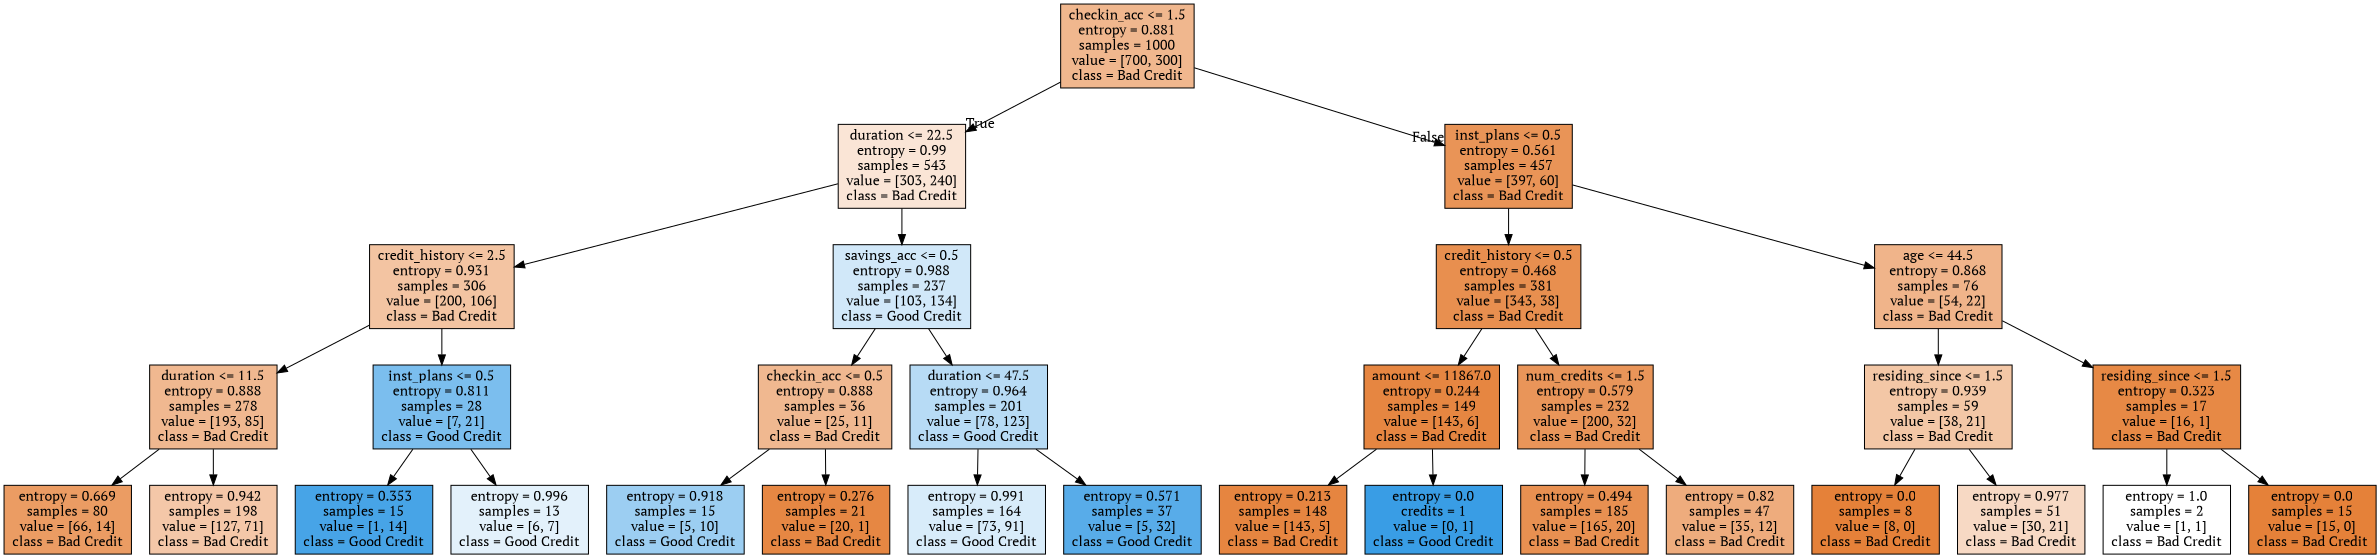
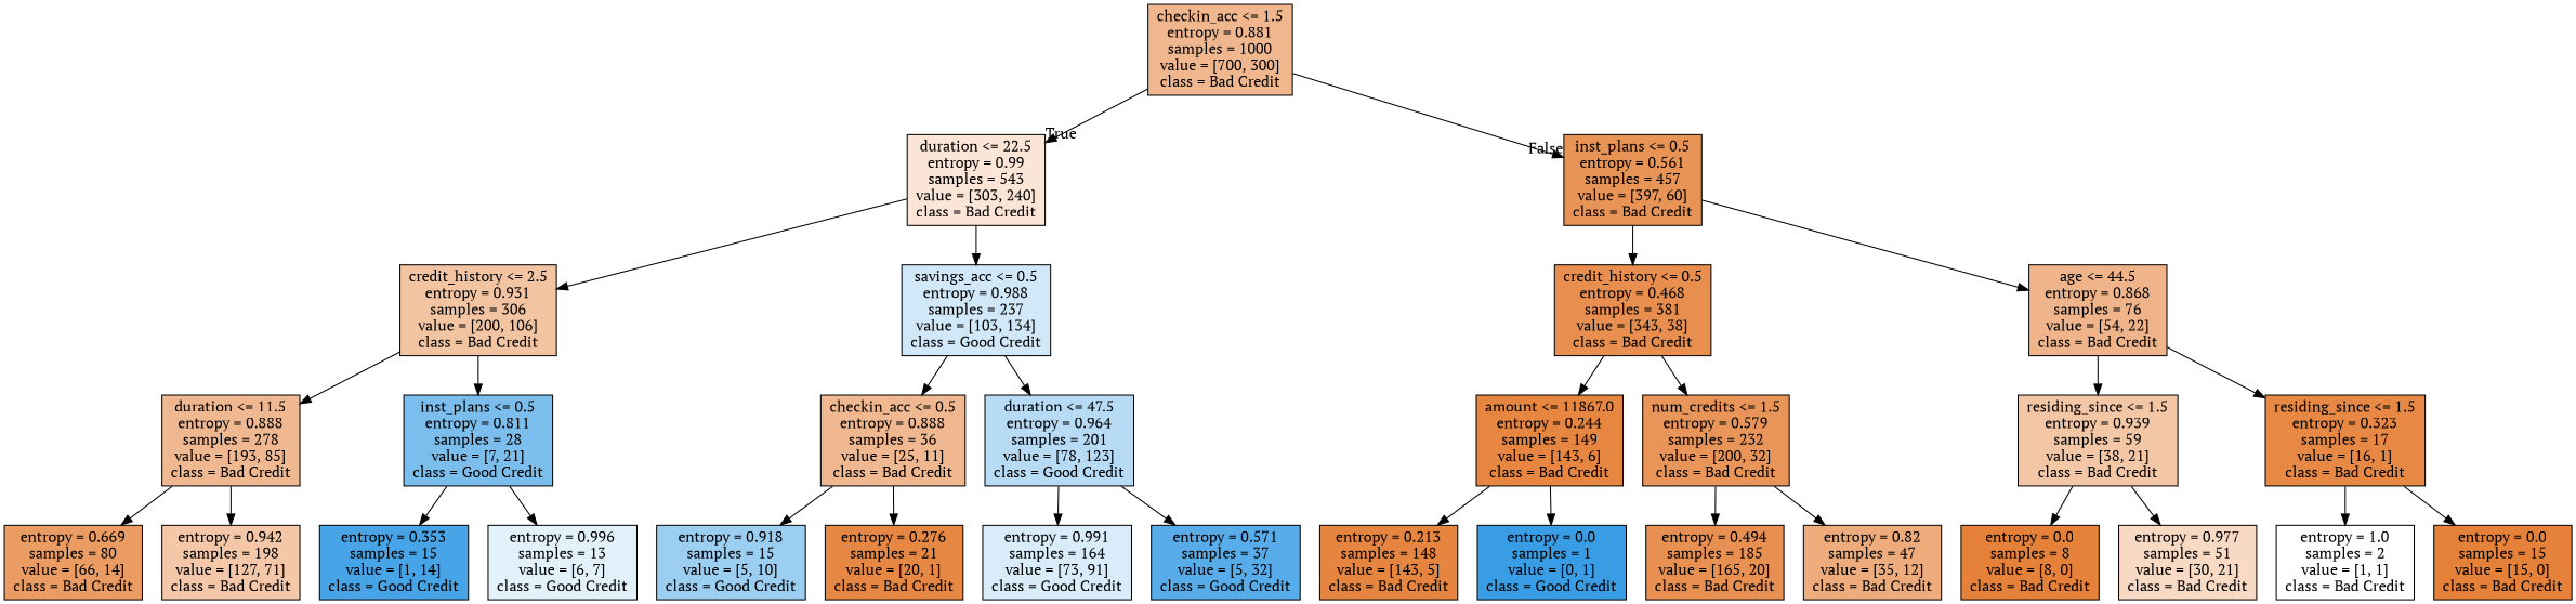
  digraph {
    fontname="PT Serif"
    node [color=black fillcolor="#f0b890" fontname="PT Serif" shape=box style=filled]
    edge [fontname="PT Serif"]
    n1 [fillcolor="#f0b78e" label="checkin_acc <= 1.5\nentropy = 0.881\nsamples = 1000\nvalue = [700, 300]\nclass = Bad Credit"]
    n2 [fillcolor="#fae5d6" label="duration <= 22.5\nentropy = 0.99\nsamples = 543\nvalue = [303, 240]\nclass = Bad Credit"]
    n3 [fillcolor="#e99457" label="inst_plans <= 0.5\nentropy = 0.561\nsamples = 457\nvalue = [397, 60]\nclass = Bad Credit"]
    n4 [fillcolor="#f3c4a2" label="credit_history <= 2.5\nentropy = 0.931\nsamples = 306\nvalue = [200, 106]\nclass = Bad Credit"]
    n5 [fillcolor="#d1e8f9" label="savings_acc <= 0.5\nentropy = 0.988\nsamples = 237\nvalue = [103, 134]\nclass = Good Credit"]
    n6 [label="duration <= 11.5\nentropy = 0.888\nsamples = 278\nvalue = [193, 85]\nclass = Bad Credit"]
    n7 [fillcolor="#7bbeee" label="inst_plans <= 0.5\nentropy = 0.811\nsamples = 28\nvalue = [7, 21]\nclass = Good Credit"]
    n8 [fillcolor="#eb9c63" label="entropy = 0.669\nsamples = 80\nvalue = [66, 14]\nclass = Bad Credit"]
    n9 [fillcolor="#f4c7a8" label="entropy = 0.942\nsamples = 198\nvalue = [127, 71]\nclass = Bad Credit"]
    n10 [fillcolor="#47a4e7" label="entropy = 0.353\nsamples = 15\nvalue = [1, 14]\nclass = Good Credit"]
    n11 [fillcolor="#e3f1fb" label="entropy = 0.996\nsamples = 13\nvalue = [6, 7]\nclass = Good Credit"]
    n12 [label="checkin_acc <= 0.5\nentropy = 0.888\nsamples = 36\nvalue = [25, 11]\nclass = Bad Credit"]
    n13 [fillcolor="#b7dbf5" label="duration <= 47.5\nentropy = 0.964\nsamples = 201\nvalue = [78, 123]\nclass = Good Credit"]
    n14 [fillcolor="#9ccef2" label="entropy = 0.918\nsamples = 15\nvalue = [5, 10]\nclass = Good Credit"]
    n15 [fillcolor="#e68743" label="entropy = 0.276\nsamples = 21\nvalue = [20, 1]\nclass = Bad Credit"]
    n16 [fillcolor="#d8ecfa" label="entropy = 0.991\nsamples = 164\nvalue = [73, 91]\nclass = Good Credit"]
    n17 [fillcolor="#58ace9" label="entropy = 0.571\nsamples = 37\nvalue = [5, 32]\nclass = Good Credit"]
    n18 [fillcolor="#e88f4f" label="credit_history <= 0.5\nentropy = 0.468\nsamples = 381\nvalue = [343, 38]\nclass = Bad Credit"]
    n19 [fillcolor="#f0b48a" label="age <= 44.5\nentropy = 0.868\nsamples = 76\nvalue = [54, 22]\nclass = Bad Credit"]
    n20 [fillcolor="#e68641" label="amount <= 11867.0\nentropy = 0.244\nsamples = 149\nvalue = [143, 6]\nclass = Bad Credit"]
    n21 [fillcolor="#e99559" label="num_credits <= 1.5\nentropy = 0.579\nsamples = 232\nvalue = [200, 32]\nclass = Bad Credit"]
    n22 [fillcolor="#e68540" label="entropy = 0.213\nsamples = 148\nvalue = [143, 5]\nclass = Bad Credit"]
-   n23 [fillcolor="#399de5" label="entropy = 0.0\ncredits = 1\nvalue = [0, 1]\nclass = Good Credit"]
+   n23 [fillcolor="#399de5" label="entropy = 0.0\nsamples = 1\nvalue = [0, 1]\nclass = Good Credit"]
    n24 [fillcolor="#e89051" label="entropy = 0.494\nsamples = 185\nvalue = [165, 20]\nclass = Bad Credit"]
    n25 [fillcolor="#eeac7d" label="entropy = 0.82\nsamples = 47\nvalue = [35, 12]\nclass = Bad Credit"]
    n26 [fillcolor="#f3c7a6" label="residing_since <= 1.5\nentropy = 0.939\nsamples = 59\nvalue = [38, 21]\nclass = Bad Credit"]
    n27 [fillcolor="#e78945" label="residing_since <= 1.5\nentropy = 0.323\nsamples = 17\nvalue = [16, 1]\nclass = Bad Credit"]
    n28 [fillcolor="#e58139" label="entropy = 0.0\nsamples = 8\nvalue = [8, 0]\nclass = Bad Credit"]
    n29 [fillcolor="#f7d9c4" label="entropy = 0.977\nsamples = 51\nvalue = [30, 21]\nclass = Bad Credit"]
    n30 [fillcolor="#ffffff" label="entropy = 1.0\nsamples = 2\nvalue = [1, 1]\nclass = Bad Credit"]
    n31 [fillcolor="#e58139" label="entropy = 0.0\nsamples = 15\nvalue = [15, 0]\nclass = Bad Credit"]
    n1 -> n2 [headlabel=True labelangle=45 labeldistance=2.5]
    n1 -> n3 [headlabel=False labelangle=-45 labeldistance=2.5]
    n2 -> n4
    n2 -> n5
    n3 -> n18
    n3 -> n19
    n4 -> n6
    n4 -> n7
    n5 -> n12
    n5 -> n13
    n6 -> n8
    n6 -> n9
    n7 -> n10
    n7 -> n11
    n12 -> n14
    n12 -> n15
    n13 -> n16
    n13 -> n17
    n18 -> n20
    n18 -> n21
    n19 -> n26
    n19 -> n27
    n20 -> n22
    n20 -> n23
    n21 -> n24
    n21 -> n25
    n26 -> n28
    n26 -> n29
    n27 -> n30
    n27 -> n31
  }
